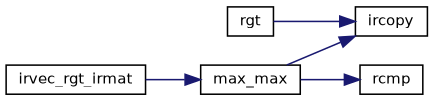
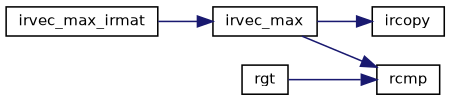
  digraph {
    rankdir=LR
    node [color=black fillcolor=white fontname=Helvetica fontsize=10 shape=record style=filled]
    edge [color=midnightblue fontname=Helvetica fontsize=10 labelfontname=Helvetica labelfontsize=10 style=solid]
-   n1 [height=0.2 label=irvec_rgt_irmat width=0.4]
-   n2 [height=0.2 label=max_max width=0.4]
+   n1 [height=0.2 label=irvec_max_irmat width=0.4]
+   n2 [height=0.2 label=irvec_max width=0.4]
    n3 [height=0.2 label=ircopy width=0.4]
    n4 [height=0.2 label=rcmp width=0.4]
    n5 [height=0.2 label=rgt width=0.4]
    n1 -> n2
    n2 -> n3
    n2 -> n4
-   n5 -> n3
+   n5 -> n4
  }
